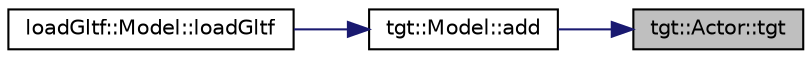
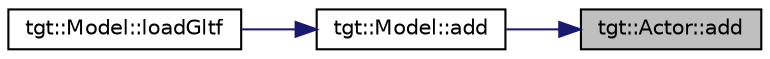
  digraph {
    rankdir=RL
    node [color=black fillcolor=white fontname=Helvetica fontsize=10 shape=record style=filled]
    edge [color=midnightblue dir=back fontname=Helvetica fontsize=10 labelfontname=Helvetica labelfontsize=10 style=solid]
-   n1 [fillcolor=grey75 fontcolor=black height=0.2 label="tgt::Actor::tgt" width=0.4]
+   n1 [fillcolor=grey75 fontcolor=black height=0.2 label="tgt::Actor::add" width=0.4]
    n2 [height=0.2 label="tgt::Model::add" width=0.4]
-   n3 [height=0.2 label="loadGltf::Model::loadGltf" width=0.4]
+   n3 [height=0.2 label="tgt::Model::loadGltf" width=0.4]
    n1 -> n2
    n2 -> n3
  }
